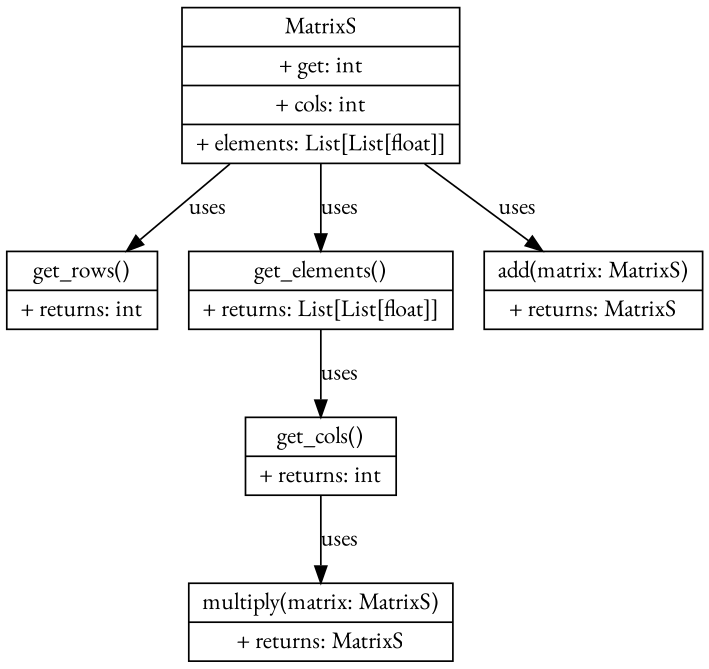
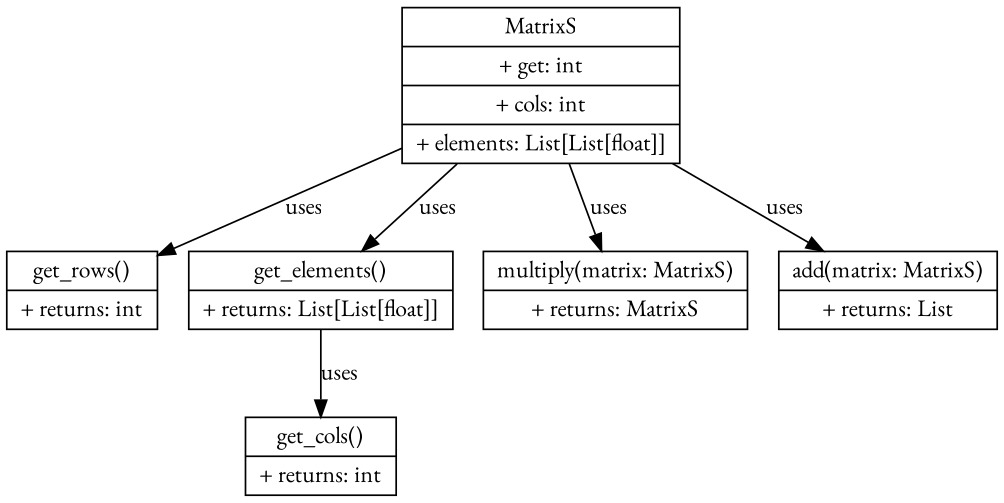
  digraph {
    fontname="EB Garamond"
    node [fontname="EB Garamond" shape=record]
    edge [fontname="EB Garamond"]
    n1 [label="{MatrixS|+ get: int|+ cols: int|+ elements: List[List[float]]}"]
    n2 [label="{get_rows()|+ returns: int}"]
    n3 [label="{get_elements()|+ returns: List[List[float]]}"]
    n4 [label="{multiply(matrix: MatrixS)|+ returns: MatrixS}"]
-   n5 [label="{add(matrix: MatrixS)|+ returns: MatrixS}"]
+   n5 [label="{add(matrix: MatrixS)|+ returns: List}"]
    n6 [label="{get_cols()|+ returns: int}"]
    n1 -> n2 [label=uses]
    n1 -> n3 [label=uses]
-   n6 -> n4 [label=uses]
+   n1 -> n4 [label=uses]
    n1 -> n5 [label=uses]
    n3 -> n6 [label=uses]
  }
